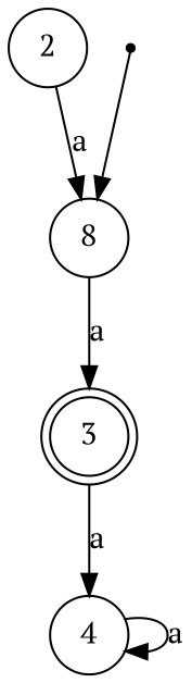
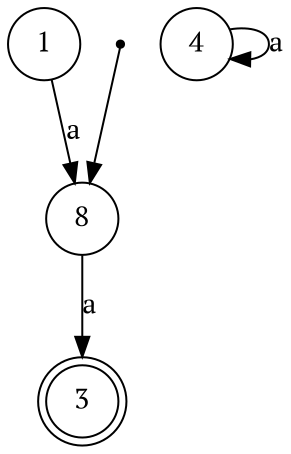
  digraph {
    fontname="PT Serif"
    rankdir=TB
    node [fontname="PT Serif" shape=circle]
    edge [fontname="PT Serif"]
    3 [shape=doublecircle]
    4
    n3 [label=8]
-   1 [label=2]
+   1
    nowhere [shape=point]
-   3 -> 4 [label=a]
    4 -> 4 [label=a]
    n3 -> 3 [label=a]
    1 -> n3 [label=a]
    nowhere -> n3
  }
